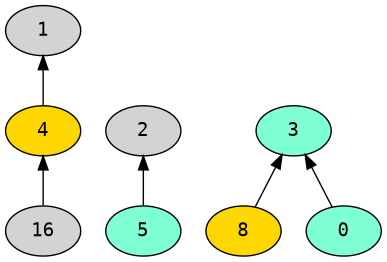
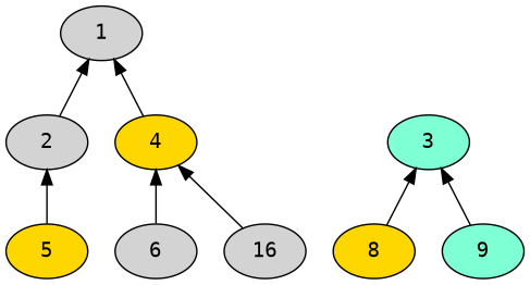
  digraph {
    fontname="DejaVu Sans Mono"
    rankdir=BT
    node [fillcolor=lightgrey fontname="DejaVu Sans Mono" style=filled]
    edge [fontname="DejaVu Sans Mono"]
    1 [rank=source]
    2
    3 [fillcolor=aquamarine]
    4 [fillcolor=gold]
-   5 [fillcolor=aquamarine]
+   5 [fillcolor=gold]
+   6
    8 [fillcolor=gold]
-   9 [fillcolor=aquamarine label=0]
+   9 [fillcolor=aquamarine]
    n9 [label=16]
+   2 -> 1
    4 -> 1
    5 -> 2
+   6 -> 4
    8 -> 3
    9 -> 3
    n9 -> 4
  }
